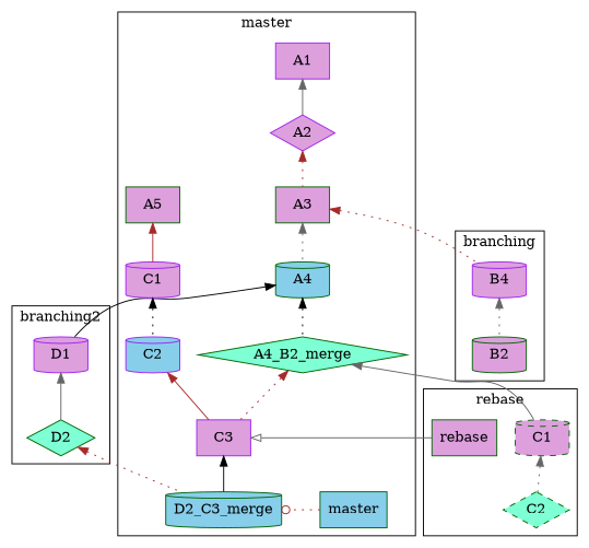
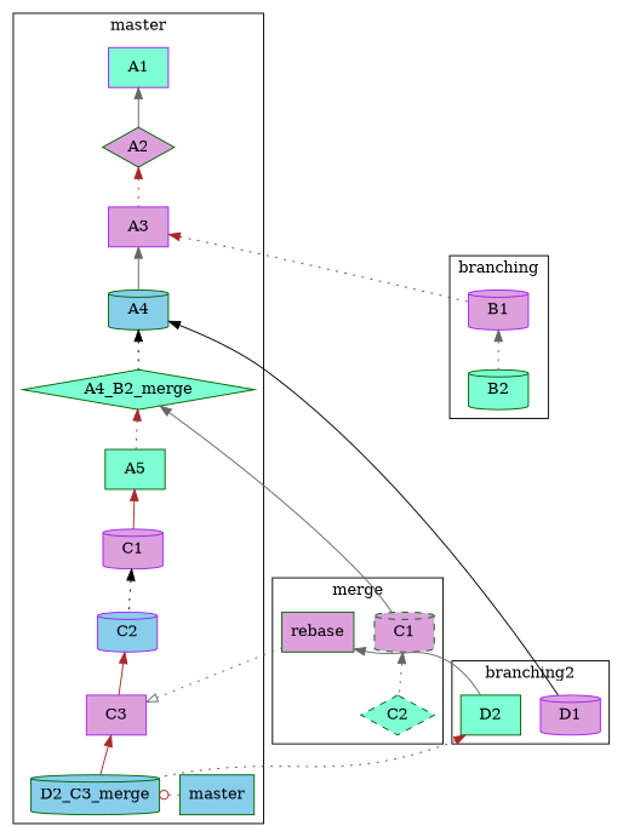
  digraph {
    fontname="DejaVu Serif"
    node [color=darkgreen fillcolor=plum fontname="DejaVu Serif" group=main shape=cylinder style=filled]
    edge [color=brown dir=back fontname="DejaVu Serif" style=dotted]
    D2_C3_merge [fillcolor=skyblue]
    n2 [fillcolor=skyblue label=master shape=box]
-   A1 [color=purple shape=box]
-   A2 [color=purple shape=diamond]
-   A3 [shape=box]
+   A1 [color=purple fillcolor=aquamarine shape=box]
+   A2 [shape=diamond]
+   A3 [color=purple shape=box]
    A4 [fillcolor=skyblue]
    A4_B2_merge [fillcolor=aquamarine shape=diamond]
-   A5 [shape=box]
+   A5 [fillcolor=aquamarine shape=box]
    n9 [color=purple label=C1]
    n10 [color=purple fillcolor=skyblue label=C2]
    C3 [color=purple shape=box]
-   B1 [color=purple label=B4 group=""]
-   B2 [group=""]
+   B1 [color=purple group=""]
+   B2 [fillcolor=aquamarine group=""]
    C1 [style="dashed,filled" group=""]
    C2 [fillcolor=aquamarine shape=diamond style="dashed,filled" group=""]
    n16 [label=rebase shape=box group=""]
    D1 [color=purple group=""]
-   D2 [fillcolor=aquamarine shape=diamond group=""]
+   D2 [fillcolor=aquamarine shape=box group=""]
    subgraph cluster_1 {
      label=master
      A1
      A2
      A3
      A4
      A4_B2_merge
      A5
      n9
      n10
      C3
      subgraph sub_2 {
        label=master
        rank=same
        D2_C3_merge
        n2
      }
    }
    subgraph cluster_3 {
      label=branching
      B1
      B2
    }
    subgraph cluster_4 {
-     label=rebase
+     label=merge
      C1
      C2
      n16
    }
    subgraph cluster_5 {
      label=branching2
      D1
      D2
    }
    n2 -> D2_C3_merge [arrowhead=odot dir=forward weight=0]
    A1 -> A2 [color=gray40 group=main style=solid]
    A2 -> A3 [group=main]
-   A3 -> A4 [color=gray40 group=main]
+   A3 -> A4 [color=gray40 group=main style=solid]
    A3 -> B1 [weight=0]
    A4 -> A4_B2_merge [color=black group=main]
    A4 -> D1 [color=black style=solid weight=0]
-   A4_B2_merge -> C3 [group=main]
+   A4_B2_merge -> A5 [group=main]
    A4_B2_merge -> C1 [color=gray40 style=solid weight=0]
    A5 -> n9 [style=solid]
    n9 -> n10 [color=black group=main]
    n10 -> C3 [group=main style=solid]
-   C3 -> D2_C3_merge [color=black group=main style=solid]
+   C3 -> D2_C3_merge [group=main style=solid]
    B1 -> B2 [color=gray40]
    C1 -> C2 [color=gray40]
-   n16 -> C3 [arrowhead=onormal color=gray40 dir=forward style=solid weight=0]
-   D1 -> D2 [color=gray40 style=solid]
+   n16 -> C3 [arrowhead=onormal color=gray40 dir=forward weight=0]
+   n16 -> D2 [color=gray40 style=solid]
    D2 -> D2_C3_merge [weight=0]
  }
